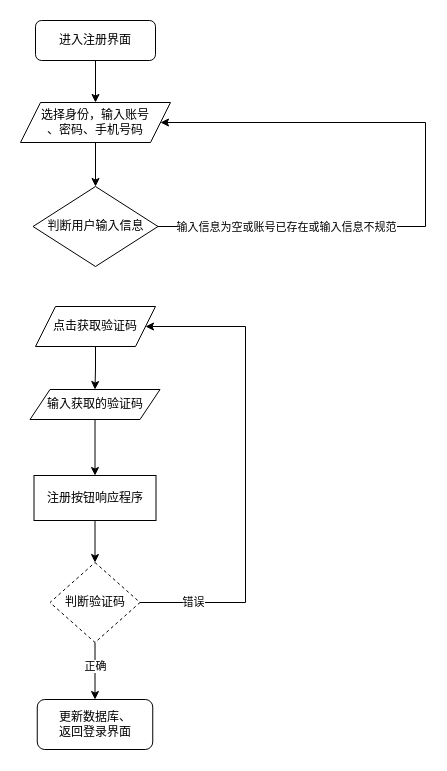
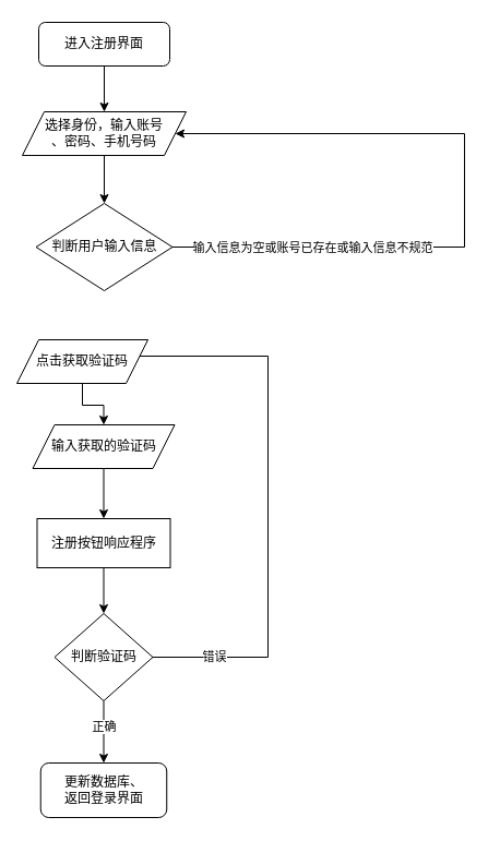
  <mxCell id="0" />
  <mxCell id="1" parent="0" />
  <mxCell id="2" style="edgeStyle=orthogonalEdgeStyle;rounded=0;orthogonalLoop=1;jettySize=auto;html=1;entryX=0.5;entryY=0;entryDx=0;entryDy=0;" parent="1" source="3" target="5" edge="1"><mxGeometry relative="1" as="geometry" /></mxCell>
  <mxCell id="3" value="进入注册界面" style="rounded=1;whiteSpace=wrap;html=1;fontSize=12;glass=0;strokeWidth=1;shadow=0;" parent="1" vertex="1"><mxGeometry x="35" y="20" width="120" height="40" as="geometry" /></mxCell>
  <mxCell id="4" style="edgeStyle=orthogonalEdgeStyle;rounded=0;orthogonalLoop=1;jettySize=auto;html=1;entryX=0.5;entryY=0;entryDx=0;entryDy=0;" parent="1" source="5" target="8" edge="1"><mxGeometry relative="1" as="geometry" /></mxCell>
  <mxCell id="5" value="选择身份，输入账号&lt;br&gt;、密码、手机号码" style="shape=parallelogram;perimeter=parallelogramPerimeter;whiteSpace=wrap;html=1;fixedSize=1;" parent="1" vertex="1"><mxGeometry x="20" y="102" width="150" height="40" as="geometry" /></mxCell>
  <mxCell id="6" style="edgeStyle=orthogonalEdgeStyle;rounded=0;orthogonalLoop=1;jettySize=auto;html=1;entryX=1;entryY=0.5;entryDx=0;entryDy=0;exitX=1;exitY=0.5;exitDx=0;exitDy=0;" parent="1" source="8" target="5" edge="1"><mxGeometry relative="1" as="geometry"><Array as="points"><mxPoint x="425" y="226" /><mxPoint x="425" y="122" /></Array></mxGeometry></mxCell>
  <mxCell id="7" value="输入信息为空或账号已存在或输入信息不规范" style="edgeLabel;html=1;align=center;verticalAlign=middle;resizable=0;points=[];" parent="6" vertex="1" connectable="0"><mxGeometry x="-0.808" y="3" relative="1" as="geometry"><mxPoint x="67" y="3" as="offset" /></mxGeometry></mxCell>
  <mxCell id="8" value="判断用户输入信息" style="rhombus;whiteSpace=wrap;html=1;" parent="1" vertex="1"><mxGeometry x="32.5" y="186" width="125" height="80" as="geometry" /></mxCell>
  <mxCell id="9" style="edgeStyle=orthogonalEdgeStyle;rounded=0;orthogonalLoop=1;jettySize=auto;html=1;entryX=0.5;entryY=0;entryDx=0;entryDy=0;" parent="1" source="10" target="17" edge="1"><mxGeometry relative="1" as="geometry" /></mxCell>
- <mxCell id="10" value="输入获取的验证码" style="shape=parallelogram;perimeter=parallelogramPerimeter;whiteSpace=wrap;html=1;fixedSize=1;" parent="1" vertex="1"><mxGeometry x="29.5" y="389" width="130" height="30" as="geometry" /></mxCell>
+ <mxCell id="10" value="输入获取的验证码" style="shape=parallelogram;perimeter=parallelogramPerimeter;whiteSpace=wrap;html=1;fixedSize=1;" parent="1" vertex="1"><mxGeometry x="29.5" y="389" width="130" height="40" as="geometry" /></mxCell>
  <mxCell id="11" value="错误" style="edgeStyle=orthogonalEdgeStyle;rounded=0;orthogonalLoop=1;jettySize=auto;html=1;entryX=1;entryY=0.5;entryDx=0;entryDy=0;exitX=1;exitY=0.5;exitDx=0;exitDy=0;" parent="1" source="13" target="15" edge="1"><mxGeometry x="-0.78" relative="1" as="geometry"><Array as="points"><mxPoint x="245" y="602" /><mxPoint x="245" y="326" /></Array><mxPoint as="offset" /></mxGeometry></mxCell>
  <mxCell id="12" value="正确" style="edgeStyle=orthogonalEdgeStyle;rounded=0;orthogonalLoop=1;jettySize=auto;html=1;entryX=0.5;entryY=0;entryDx=0;entryDy=0;" edge="1" parent="1" source="13" target="18"><mxGeometry x="-0.158" relative="1" as="geometry"><mxPoint x="95" y="702" as="targetPoint" /><mxPoint as="offset" /></mxGeometry></mxCell>
- <mxCell id="13" value="判断验证码" style="rhombus;whiteSpace=wrap;html=1;dashed=1;" parent="1" vertex="1"><mxGeometry x="49.5" y="562" width="90" height="80" as="geometry" /></mxCell>
+ <mxCell id="13" value="判断验证码" style="rhombus;whiteSpace=wrap;html=1;" parent="1" vertex="1"><mxGeometry x="49.5" y="562" width="90" height="80" as="geometry" /></mxCell>
  <mxCell id="14" style="edgeStyle=orthogonalEdgeStyle;rounded=0;orthogonalLoop=1;jettySize=auto;html=1;entryX=0.5;entryY=0;entryDx=0;entryDy=0;" parent="1" source="15" target="10" edge="1"><mxGeometry relative="1" as="geometry" /></mxCell>
- <mxCell id="15" value="点击获取验证码" style="shape=parallelogram;perimeter=parallelogramPerimeter;whiteSpace=wrap;html=1;fixedSize=1;" parent="1" vertex="1"><mxGeometry x="35" y="306" width="120" height="40" as="geometry" /></mxCell>
+ <mxCell id="15" value="点击获取验证码" style="shape=parallelogram;perimeter=parallelogramPerimeter;whiteSpace=wrap;html=1;fixedSize=1;" parent="1" vertex="1"><mxGeometry x="15" y="311" width="120" height="40" as="geometry" /></mxCell>
  <mxCell id="16" style="edgeStyle=orthogonalEdgeStyle;rounded=0;orthogonalLoop=1;jettySize=auto;html=1;entryX=0.5;entryY=0;entryDx=0;entryDy=0;" parent="1" source="17" target="13" edge="1"><mxGeometry relative="1" as="geometry" /></mxCell>
  <mxCell id="17" value="注册按钮响应程序" style="rounded=0;whiteSpace=wrap;html=1;" parent="1" vertex="1"><mxGeometry x="33.5" y="475" width="122" height="45" as="geometry" /></mxCell>
  <mxCell id="18" value="更新数据库、&lt;br&gt;返回登录界面" style="rounded=1;whiteSpace=wrap;html=1;" vertex="1" parent="1"><mxGeometry x="36.75" y="699" width="115.5" height="50" as="geometry" /></mxCell>
